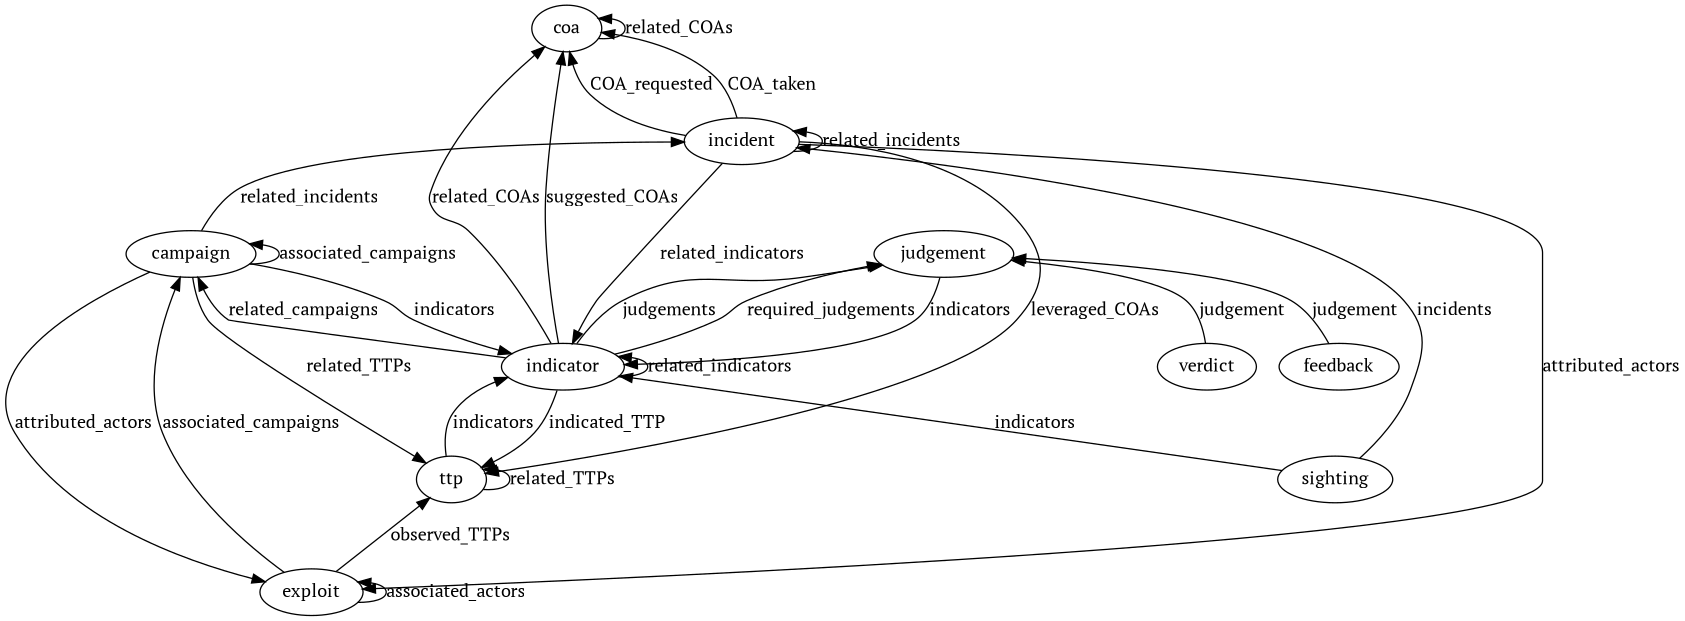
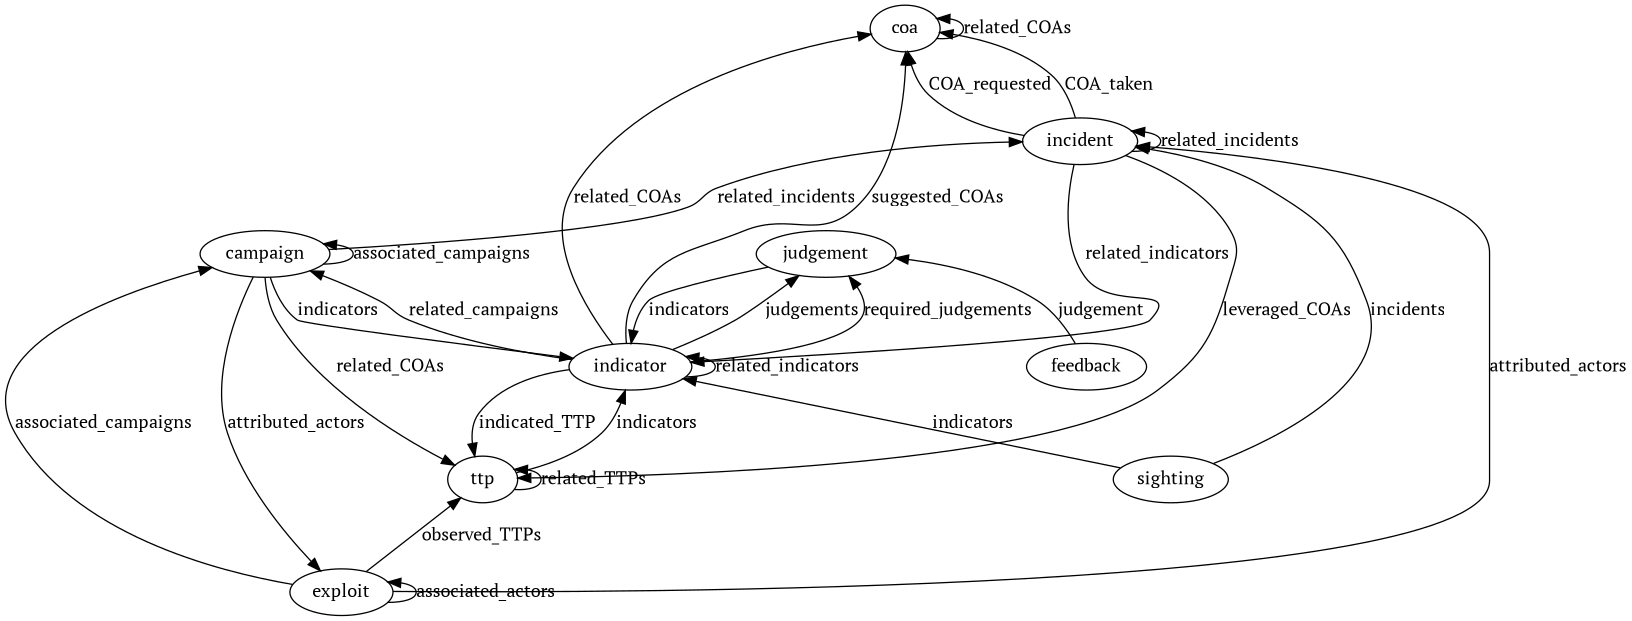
  digraph {
    fontname="PT Serif"
    rankdir=BT
    node [fontname="PT Serif"]
    edge [fontname="PT Serif"]
    n1 [label=exploit]
    ttp
    campaign
    indicator
    incident
    coa
    judgement
    feedback
-   verdict
    sighting
    n1 -> n1 [label=associated_actors]
    n1 -> ttp [label=observed_TTPs]
    n1 -> campaign [label=associated_campaigns]
    ttp -> ttp [label=related_TTPs]
    ttp -> indicator [label=indicators]
    campaign -> n1 [label=attributed_actors]
-   campaign -> ttp [label=related_TTPs]
+   campaign -> ttp [label=related_COAs]
    campaign -> campaign [label=associated_campaigns]
    campaign -> indicator [label=indicators]
    campaign -> incident [label=related_incidents]
    indicator -> ttp [label=indicated_TTP]
    indicator -> campaign [label=related_campaigns]
    indicator -> indicator [label=related_indicators]
    indicator -> coa [label=suggested_COAs]
    indicator -> coa [label=related_COAs]
    indicator -> judgement [label=judgements]
    indicator -> judgement [label=required_judgements]
-   incident -> n1 [label=attributed_actors]
+   n1 -> incident [label=attributed_actors]
    incident -> ttp [label=leveraged_COAs]
    incident -> indicator [label=related_indicators]
    incident -> incident [label=related_incidents]
    incident -> coa [label=COA_requested]
    incident -> coa [label=COA_taken]
    coa -> coa [label=related_COAs]
    judgement -> indicator [label=indicators]
    feedback -> judgement [label=judgement]
-   verdict -> judgement [label=judgement]
    sighting -> indicator [label=indicators]
    sighting -> incident [label=incidents]
  }
